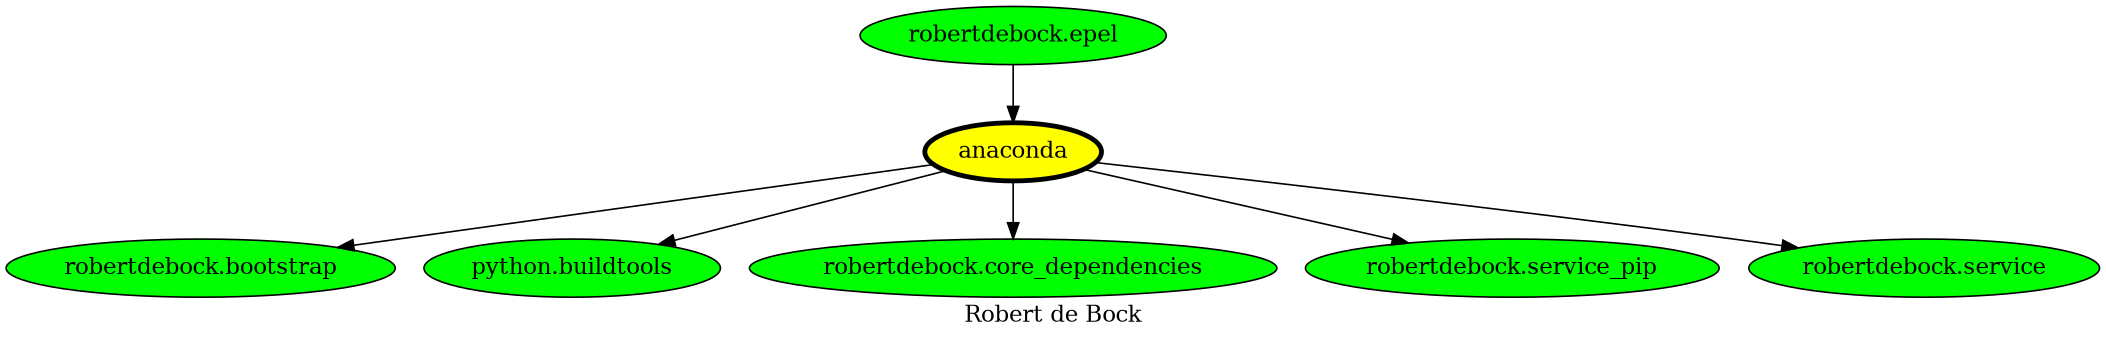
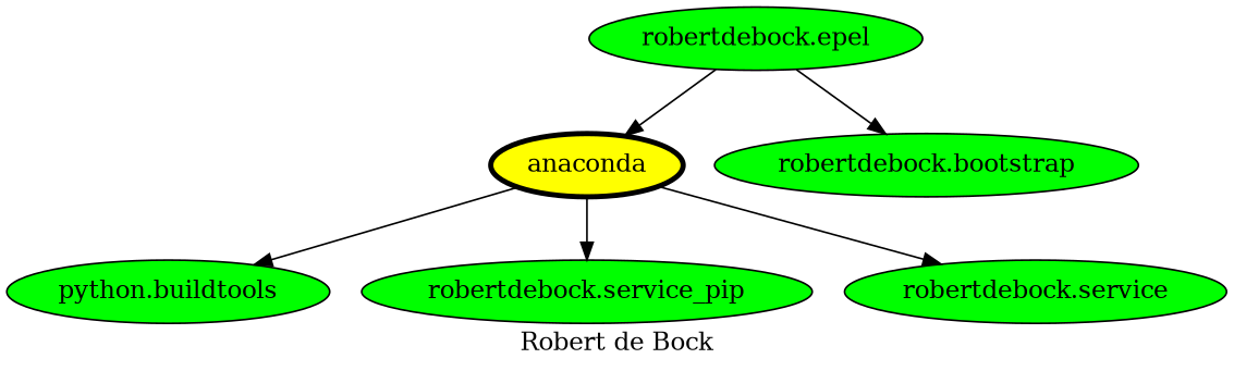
  digraph {
    label="Robert de Bock"
    node [fillcolor=green style=filled]
    anaconda [fillcolor=yellow penwidth=3]
    "robertdebock.bootstrap"
    n3 [label="python.buildtools"]
-   "robertdebock.core_dependencies"
    n5 [label="robertdebock.service_pip"]
    "robertdebock.service"
    "robertdebock.epel"
-   anaconda -> "robertdebock.bootstrap"
+   "robertdebock.epel" -> "robertdebock.bootstrap"
    anaconda -> n3
-   anaconda -> "robertdebock.core_dependencies"
    anaconda -> n5
    anaconda -> "robertdebock.service"
    "robertdebock.epel" -> anaconda
  }
